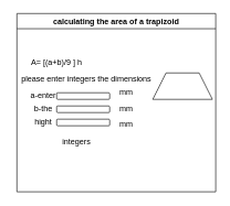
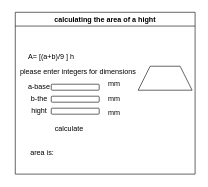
  <mxCell id="0" />
  <mxCell id="1" parent="0" />
- <mxCell id="2" value="calculating the area of a trapizoid" style="swimlane;whiteSpace=wrap;html=1;" parent="1" vertex="1"><mxGeometry x="25" y="20" width="300" height="270" as="geometry" /></mxCell>
- <mxCell id="3" value="a-enter" style="text;html=1;strokeColor=none;fillColor=none;align=center;verticalAlign=middle;whiteSpace=wrap;rounded=0;" parent="2" vertex="1"><mxGeometry x="10" y="110" width="60" height="30" as="geometry" /></mxCell>
+ <mxCell id="2" value="calculating the area of a hight" style="swimlane;whiteSpace=wrap;html=1;" parent="1" vertex="1"><mxGeometry x="25" y="20" width="300" height="270" as="geometry" /></mxCell>
+ <mxCell id="3" value="a-base" style="text;html=1;strokeColor=none;fillColor=none;align=center;verticalAlign=middle;whiteSpace=wrap;rounded=0;" parent="2" vertex="1"><mxGeometry x="10" y="110" width="60" height="30" as="geometry" /></mxCell>
  <mxCell id="4" value="" style="shape=trapezoid;perimeter=trapezoidPerimeter;whiteSpace=wrap;html=1;fixedSize=1;" parent="2" vertex="1"><mxGeometry x="205" y="90" width="90" height="40" as="geometry" /></mxCell>
  <mxCell id="5" value="b-the" style="text;html=1;strokeColor=none;fillColor=none;align=center;verticalAlign=middle;whiteSpace=wrap;rounded=0;" parent="2" vertex="1"><mxGeometry x="10" y="130" width="60" height="30" as="geometry" /></mxCell>
  <mxCell id="6" value="hight" style="text;html=1;strokeColor=none;fillColor=none;align=center;verticalAlign=middle;whiteSpace=wrap;rounded=0;" parent="2" vertex="1"><mxGeometry x="10" y="150" width="60" height="30" as="geometry" /></mxCell>
  <mxCell id="7" value="" style="rounded=1;whiteSpace=wrap;html=1;" parent="2" vertex="1"><mxGeometry x="60" y="120" width="80" height="10" as="geometry" /></mxCell>
  <mxCell id="8" value="" style="rounded=1;whiteSpace=wrap;html=1;" parent="2" vertex="1"><mxGeometry x="60" y="140" width="80" height="10" as="geometry" /></mxCell>
  <mxCell id="9" value="" style="rounded=1;whiteSpace=wrap;html=1;" parent="2" vertex="1"><mxGeometry x="60" y="160" width="80" height="10" as="geometry" /></mxCell>
  <mxCell id="10" value="mm" style="text;strokeColor=none;align=center;fillColor=none;html=1;verticalAlign=middle;whiteSpace=wrap;rounded=0;" parent="2" vertex="1"><mxGeometry x="150" y="110" width="30" height="20" as="geometry" /></mxCell>
  <mxCell id="11" value="mm" style="text;strokeColor=none;align=center;fillColor=none;html=1;verticalAlign=middle;whiteSpace=wrap;rounded=0;" parent="2" vertex="1"><mxGeometry x="150" y="135" width="30" height="20" as="geometry" /></mxCell>
  <mxCell id="12" value="mm" style="text;strokeColor=none;align=center;fillColor=none;html=1;verticalAlign=middle;whiteSpace=wrap;rounded=0;" parent="2" vertex="1"><mxGeometry x="150" y="155" width="30" height="25" as="geometry" /></mxCell>
  <mxCell id="13" value="A= [(a+b)/9 ] h" style="text;strokeColor=none;align=center;fillColor=none;html=1;verticalAlign=middle;whiteSpace=wrap;rounded=0;" parent="2" vertex="1"><mxGeometry x="-5" y="60" width="130" height="30" as="geometry" /></mxCell>
- <mxCell id="14" value="please enter integers the dimensions" style="text;strokeColor=none;align=center;fillColor=none;html=1;verticalAlign=middle;whiteSpace=wrap;rounded=0;" parent="2" vertex="1"><mxGeometry y="90" width="210" height="20" as="geometry" /></mxCell>
- <mxCell id="16" value="integers" style="text;strokeColor=none;align=center;fillColor=none;html=1;verticalAlign=middle;whiteSpace=wrap;rounded=0;" parent="2" vertex="1"><mxGeometry x="60" y="180" width="60" height="30" as="geometry" /></mxCell>
+ <mxCell id="14" value="please enter integers for dimensions" style="text;strokeColor=none;align=center;fillColor=none;html=1;verticalAlign=middle;whiteSpace=wrap;rounded=0;" parent="2" vertex="1"><mxGeometry y="90" width="210" height="20" as="geometry" /></mxCell>
+ <mxCell id="15" value="area is:" style="text;strokeColor=none;align=center;fillColor=none;html=1;verticalAlign=middle;whiteSpace=wrap;rounded=0;" parent="2" vertex="1"><mxGeometry x="15" y="220" width="60" height="30" as="geometry" /></mxCell>
+ <mxCell id="16" value="calculate" style="text;strokeColor=none;align=center;fillColor=none;html=1;verticalAlign=middle;whiteSpace=wrap;rounded=0;" parent="2" vertex="1"><mxGeometry x="60" y="180" width="60" height="30" as="geometry" /></mxCell>
